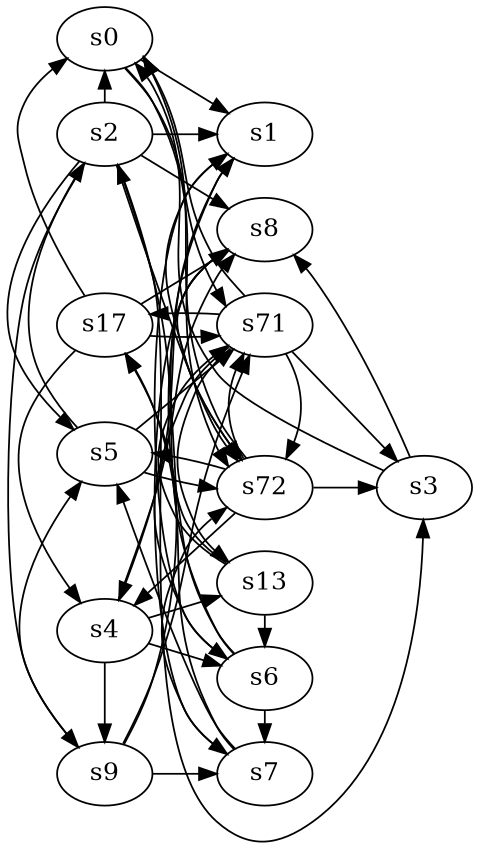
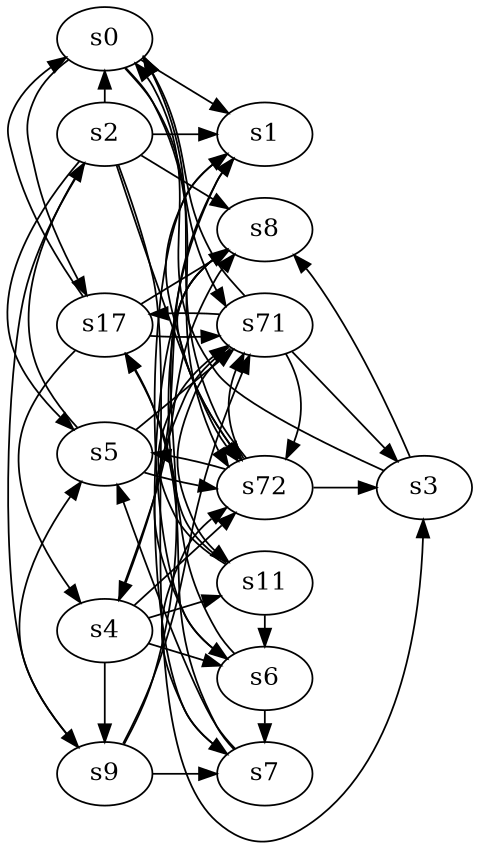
  digraph {
    rankdir=LR
    node [player=1]
    s0
    s1
    n3 [label=s17 player=0]
    n4 [label=s71]
    n5 [label=s72 player=0]
    s4
    s8
    s3
    s6
-   s13
+   s13 [label=s11]
    s5 [player=0]
    s9 [player=0]
    s2
    s7 [player=0]
    s0 -> s1 [constraint="time % 3 == 2 && time % 5 == 3"]
+   s0 -> n3 [constraint="!(time % 4 == 2)"]
    s0 -> n4 [constraint="time % 5 == 1 || time % 4 == 2"]
    s0 -> n5 [constraint="!(time % 3 == 0)"]
    s1 -> n5 [constraint="time % 3 == 2"]
    s1 -> s4 [constraint="time % 2 == 0 && time % 4 == 1"]
    n3 -> s0 [constraint="!(time % 5 == 3)"]
    n3 -> n4
    n3 -> s4 [constraint="time % 3 == 2 && time % 5 == 4"]
    n3 -> s8
    n4 -> s0 [constraint="!(time % 3 == 2)"]
    n4 -> n3
    n4 -> n5 [constraint="!(time % 5 == 1)"]
    n4 -> s3 [constraint="time % 3 == 0"]
    n4 -> s6 [constraint="time == 0 || time == 11 || time == 14 || time == 15 || time == 16"]
    n4 -> s13 [constraint="time % 8 == 5"]
    n5 -> s0 [constraint="time == 13 || time == 16 || time == 17 || time == 18 || time == 25"]
    n5 -> n4 [constraint="time % 2 == 1 && time % 3 == 0"]
    n5 -> s3
    n5 -> s5 [constraint="time % 5 == 1 || time % 5 == 3"]
-   n5 -> s4 [constraint="time % 4 == 1 || time % 3 == 1"]
+   s4 -> n5 [constraint="time % 4 == 1 || time % 3 == 1"]
    s4 -> s8 [constraint="time % 4 == 2 || time % 5 == 0"]
    s4 -> s6
    s4 -> s13
    s4 -> s9 [constraint="!(time % 5 == 0)"]
    s8 -> n5 [constraint="time % 3 == 1 || time % 5 == 1"]
    s8 -> s7 [constraint="time % 3 == 0 || time % 2 == 0"]
    s3 -> s0 [constraint="time % 6 == 3"]
    s3 -> s8 [constraint="time == 14 || time == 18"]
    s6 -> s1 [constraint="time == 0 || time == 1 || time == 18 || time == 21 || time == 27"]
    s6 -> n3 [constraint="time % 4 == 0 && time % 5 == 2"]
-   s6 -> s2 [constraint="!(time % 6 == 0)"]
    s6 -> s7 [constraint="!(time % 2 == 1)"]
    s13 -> n4 [constraint="time % 7 == 1"]
    s13 -> s8 [constraint="time % 2 == 1 || time % 3 == 1"]
    s13 -> s6 [constraint="time % 4 == 1 || time % 2 == 0"]
    s5 -> n4
    s5 -> n5
    s5 -> s2 [constraint="time % 5 == 2 || time % 4 == 1"]
    s9 -> s1 [constraint="time % 4 == 1 || time % 4 == 0"]
    s9 -> n4 [constraint="time % 3 == 0 && time % 4 == 1"]
    s9 -> s5 [constraint="time % 5 == 1 || time % 5 == 2"]
    s9 -> s7
    s2 -> s0 [constraint="time == 3 || time == 5 || time == 13 || time == 20"]
    s2 -> s1
    s2 -> n5 [constraint="time % 3 == 1 && time % 3 == 0"]
    s2 -> s8 [constraint="!(time % 5 == 4)"]
    s2 -> s3 [constraint="time % 6 == 0"]
    s2 -> s5 [constraint="time % 4 == 1 && time % 5 == 0"]
    s2 -> s9 [constraint="time % 3 == 1 && time % 5 == 3"]
    s7 -> n3 [constraint="time % 3 == 1"]
    s7 -> n5 [constraint="time % 4 == 0 && time % 4 == 0"]
    s7 -> s5 [constraint="time % 3 == 2 && time % 4 == 3"]
  }
